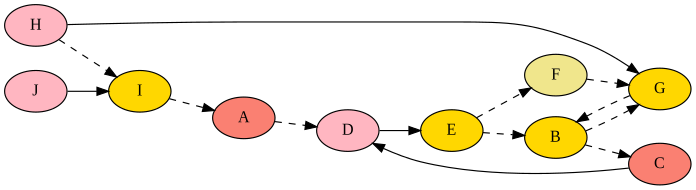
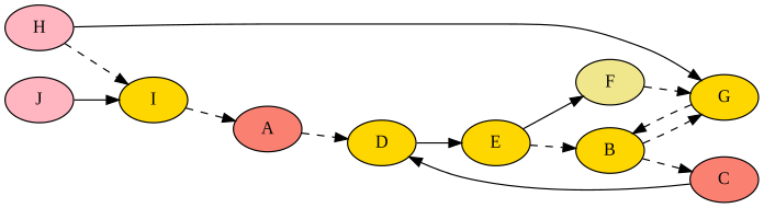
  digraph {
    fontname="Liberation Serif"
    rankdir=LR
    node [fillcolor=gold fontname="Liberation Serif" style=filled]
    edge [fontname="Liberation Serif" style=dashed]
    A [fillcolor=salmon]
-   D [fillcolor=lightpink]
+   D
    C [fillcolor=salmon]
    B
    G
    E
    F [fillcolor=khaki]
    H [fillcolor=lightpink]
    I
    J [fillcolor=lightpink]
    A -> D
    D -> E [style=solid]
    C -> D [style=solid]
    B -> C
    B -> G
    G -> B
    E -> B
-   E -> F
+   E -> F [style=solid]
    F -> G
    H -> G [style=solid]
    H -> I
    I -> A
    J -> I [style=solid]
  }
